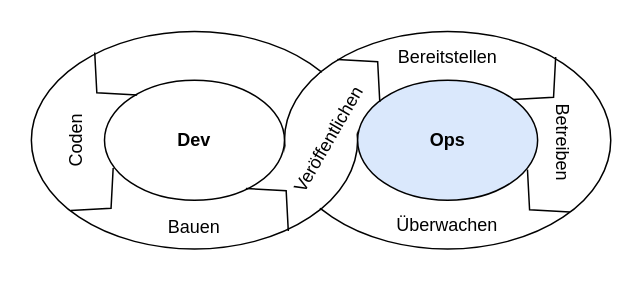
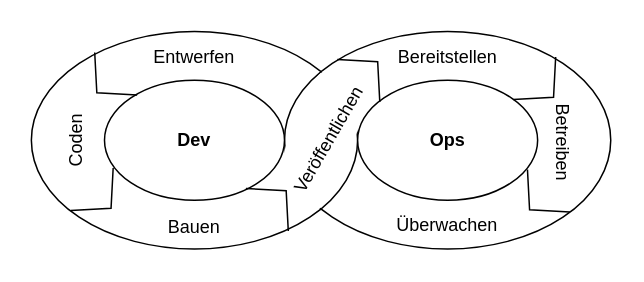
  <mxCell id="0" />
  <mxCell id="1" parent="0" />
  <mxCell id="2" value="" style="ellipse;whiteSpace=wrap;html=1;fillColor=none;" parent="1" vertex="1"><mxGeometry x="189" y="20.5" width="217.5" height="145" as="geometry" /></mxCell>
  <mxCell id="3" value="" style="ellipse;whiteSpace=wrap;html=1;fillColor=none;" parent="1" vertex="1"><mxGeometry x="20.25" y="20.5" width="217.5" height="145" as="geometry" /></mxCell>
  <mxCell id="4" value="&lt;b&gt;Dev&lt;/b&gt;" style="ellipse;whiteSpace=wrap;html=1;" parent="1" vertex="1"><mxGeometry x="69" y="53" width="120" height="80" as="geometry" /></mxCell>
- <mxCell id="5" value="&lt;b&gt;Ops&lt;/b&gt;" style="ellipse;whiteSpace=wrap;html=1;fillColor=#dae8fc;" parent="1" vertex="1"><mxGeometry x="237.75" y="53" width="120" height="80" as="geometry" /></mxCell>
+ <mxCell id="5" value="&lt;b&gt;Ops&lt;/b&gt;" style="ellipse;whiteSpace=wrap;html=1;" parent="1" vertex="1"><mxGeometry x="237.75" y="53" width="120" height="80" as="geometry" /></mxCell>
+ <mxCell id="6" value="Entwerfen" style="text;html=1;strokeColor=none;fillColor=none;align=center;verticalAlign=middle;whiteSpace=wrap;rounded=0;" parent="1" vertex="1"><mxGeometry x="99" y="23" width="60" height="30" as="geometry" /></mxCell>
  <mxCell id="7" value="Coden" style="text;html=1;strokeColor=none;fillColor=none;align=center;verticalAlign=middle;whiteSpace=wrap;rounded=0;rotation=-90;" parent="1" vertex="1"><mxGeometry x="20.25" y="78" width="60" height="30" as="geometry" /></mxCell>
  <mxCell id="8" value="Bauen" style="text;html=1;strokeColor=none;fillColor=none;align=center;verticalAlign=middle;whiteSpace=wrap;rounded=0;rotation=0;" parent="1" vertex="1"><mxGeometry x="99" y="135.5" width="60" height="30" as="geometry" /></mxCell>
  <mxCell id="9" value="Bereitstellen" style="text;html=1;strokeColor=none;fillColor=none;align=center;verticalAlign=middle;whiteSpace=wrap;rounded=0;rotation=0;" parent="1" vertex="1"><mxGeometry x="267.75" y="23" width="60" height="30" as="geometry" /></mxCell>
  <mxCell id="10" value="Betreiben" style="text;whiteSpace=wrap;html=1;rotation=90;" parent="1" vertex="1"><mxGeometry x="347.75" y="78" width="51.25" height="30" as="geometry" /></mxCell>
  <mxCell id="11" value="Überwachen" style="text;whiteSpace=wrap;html=1;rotation=0;" parent="1" vertex="1"><mxGeometry x="262.13" y="135.5" width="71.25" height="30" as="geometry" /></mxCell>
  <mxCell id="12" value="" style="ellipse;whiteSpace=wrap;html=1;aspect=fixed;fillColor=default;strokeColor=none;" parent="1" vertex="1"><mxGeometry x="207.75" y="45" width="30" height="28" as="geometry" /></mxCell>
  <mxCell id="13" value="" style="ellipse;whiteSpace=wrap;html=1;strokeColor=none;fillColor=default;" parent="1" vertex="1"><mxGeometry x="214.75" y="65" width="24" height="31" as="geometry" /></mxCell>
  <mxCell id="14" value="" style="ellipse;whiteSpace=wrap;html=1;strokeColor=none;fillColor=default;" parent="1" vertex="1"><mxGeometry x="188.75" y="88" width="24" height="31" as="geometry" /></mxCell>
  <mxCell id="15" value="" style="ellipse;whiteSpace=wrap;html=1;aspect=fixed;fillColor=default;strokeColor=none;" parent="1" vertex="1"><mxGeometry x="181" y="107.77" width="37.75" height="35.23" as="geometry" /></mxCell>
  <mxCell id="16" value="" style="html=1;shadow=0;dashed=0;align=center;verticalAlign=middle;shape=mxgraph.arrows2.arrow;dy=0;dx=27.94;notch=70;strokeColor=default;fillColor=default;rotation=45;" parent="1" vertex="1"><mxGeometry x="58" y="112" width="18" height="40" as="geometry" /></mxCell>
  <mxCell id="17" value="Veröffentlichen" style="text;html=1;strokeColor=none;fillColor=none;align=center;verticalAlign=middle;whiteSpace=wrap;rounded=0;rotation=-60;" parent="1" vertex="1"><mxGeometry x="188.75" y="78" width="60" height="30" as="geometry" /></mxCell>
  <mxCell id="18" value="" style="html=1;shadow=0;dashed=0;align=center;verticalAlign=middle;shape=mxgraph.arrows2.arrow;dy=0;dx=27.94;notch=70;strokeColor=default;fillColor=default;rotation=135;" parent="1" vertex="1"><mxGeometry x="61.25" y="35" width="18" height="40" as="geometry" /></mxCell>
  <mxCell id="19" value="" style="html=1;shadow=0;dashed=0;align=center;verticalAlign=middle;shape=mxgraph.arrows2.arrow;dy=0;dx=27.94;notch=70;strokeColor=default;fillColor=default;rotation=-45;" parent="1" vertex="1"><mxGeometry x="174.75" y="113" width="18" height="40" as="geometry" /></mxCell>
  <mxCell id="20" value="" style="html=1;shadow=0;dashed=0;align=center;verticalAlign=middle;shape=mxgraph.arrows2.arrow;dy=0;dx=27.94;notch=70;strokeColor=default;fillColor=default;rotation=-45;" parent="1" vertex="1"><mxGeometry x="235.75" y="27" width="18" height="40" as="geometry" /></mxCell>
  <mxCell id="21" value="" style="html=1;shadow=0;dashed=0;align=center;verticalAlign=middle;shape=mxgraph.arrows2.arrow;dy=0;dx=27.94;notch=70;strokeColor=default;fillColor=default;rotation=45;" parent="1" vertex="1"><mxGeometry x="353" y="38" width="18" height="40" as="geometry" /></mxCell>
  <mxCell id="22" value="" style="html=1;shadow=0;dashed=0;align=center;verticalAlign=middle;shape=mxgraph.arrows2.arrow;dy=0;dx=27.94;notch=70;strokeColor=default;fillColor=default;rotation=135;" parent="1" vertex="1"><mxGeometry x="349.75" y="113" width="18" height="40" as="geometry" /></mxCell>
